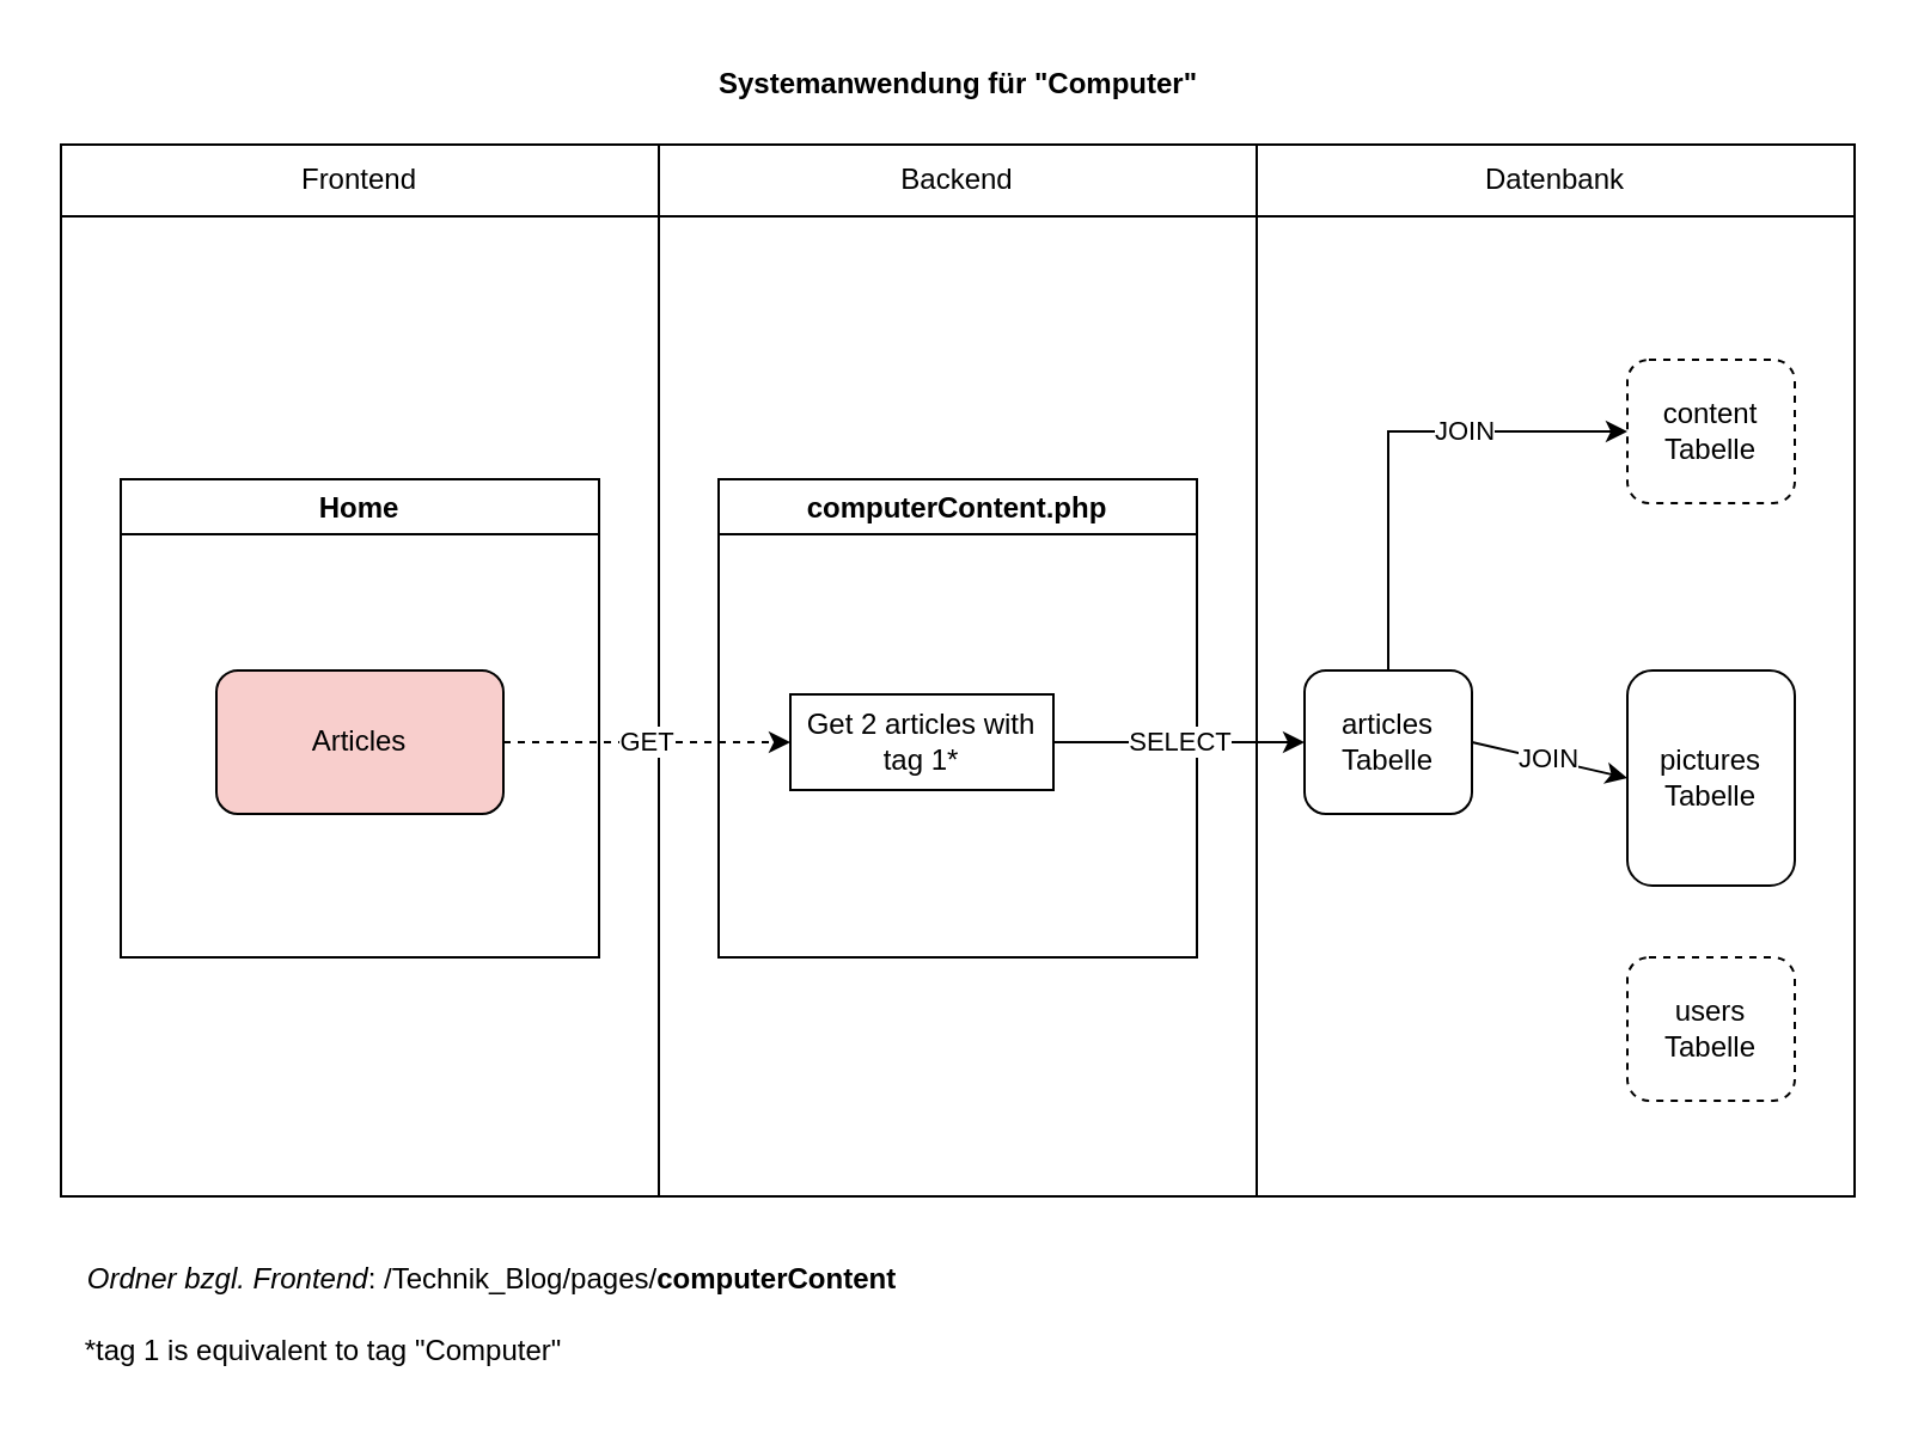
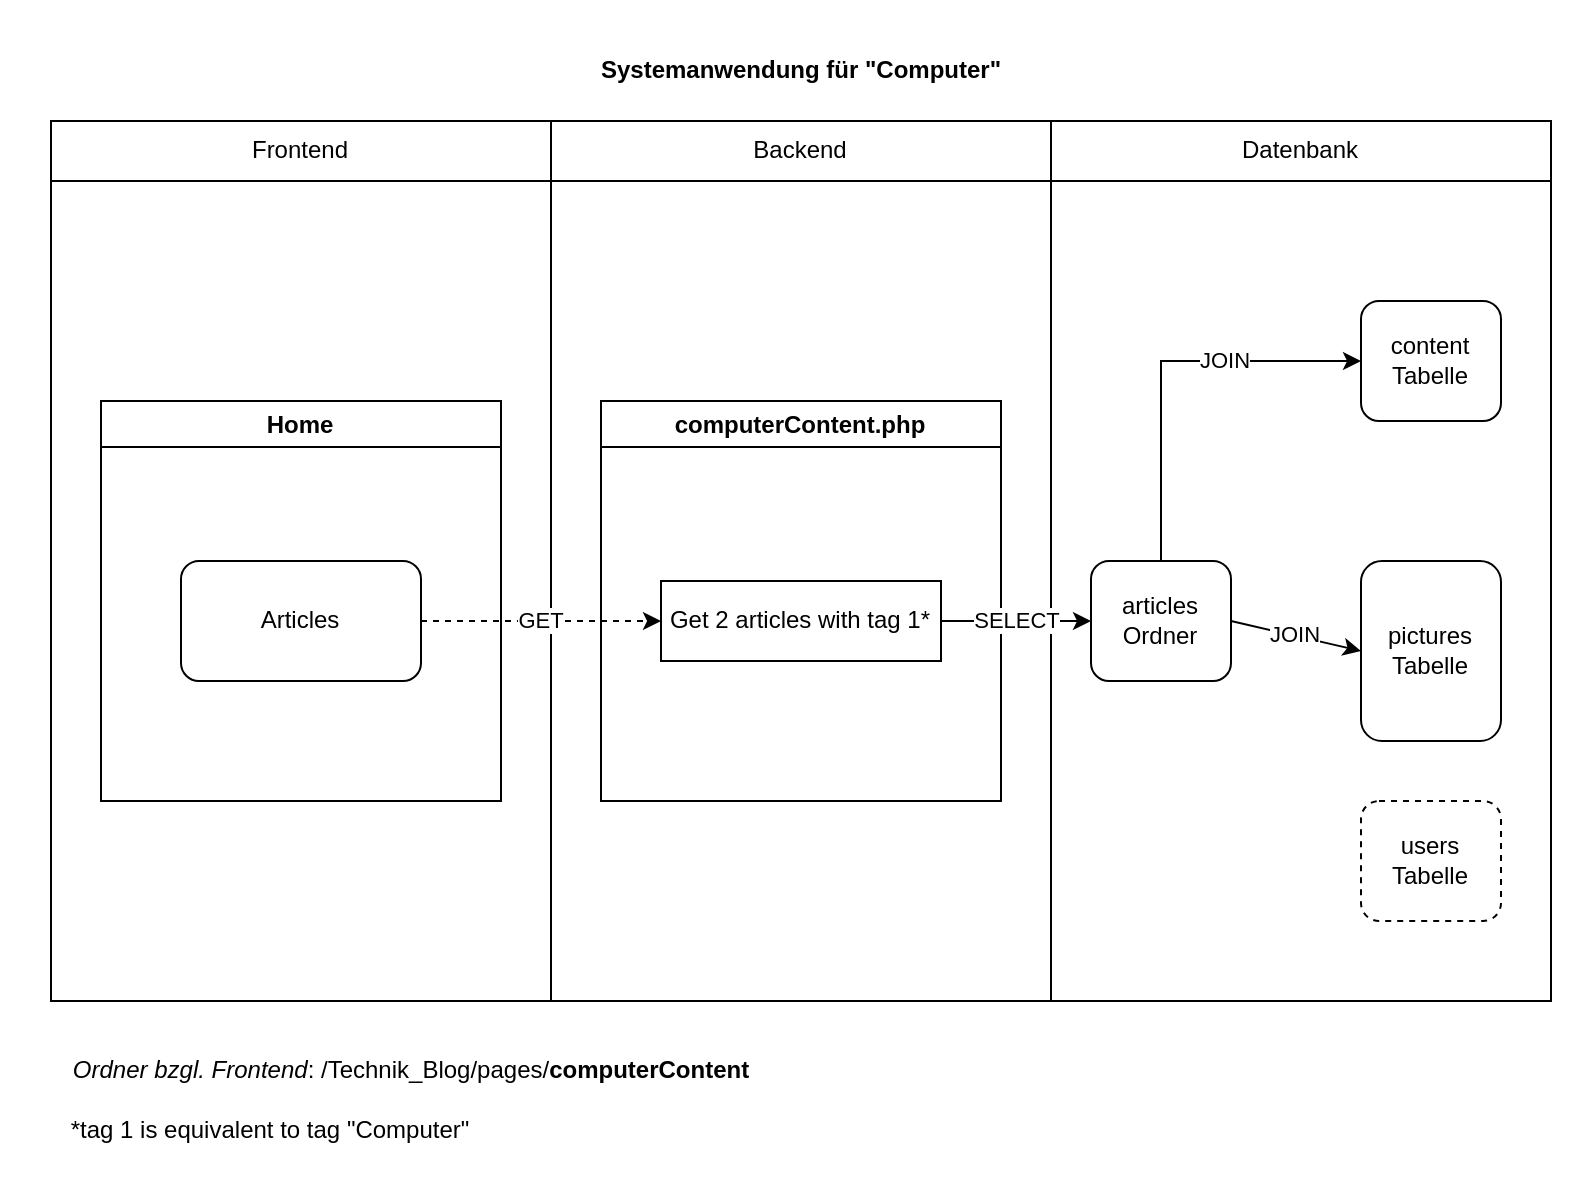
  <mxCell id="0" />
  <mxCell id="1" parent="0" />
  <mxCell id="2" value="Systemanwendung für &quot;Computer&quot;" style="text;html=1;strokeColor=none;fillColor=none;align=center;verticalAlign=middle;whiteSpace=wrap;rounded=0;fontStyle=1" parent="1" vertex="1"><mxGeometry x="295.75" y="20" width="208.5" height="30" as="geometry" /></mxCell>
  <mxCell id="3" value="" style="rounded=0;whiteSpace=wrap;html=1;labelPosition=center;verticalLabelPosition=top;align=center;verticalAlign=bottom;spacingTop=0;" parent="1" vertex="1"><mxGeometry x="25" y="60" width="250" height="440" as="geometry" /></mxCell>
  <mxCell id="4" value="" style="rounded=0;whiteSpace=wrap;html=1;" parent="1" vertex="1"><mxGeometry x="275" y="60" width="250" height="440" as="geometry" /></mxCell>
  <mxCell id="5" value="" style="rounded=0;whiteSpace=wrap;html=1;" parent="1" vertex="1"><mxGeometry x="525" y="60" width="250" height="440" as="geometry" /></mxCell>
  <mxCell id="6" value="Frontend" style="text;html=1;strokeColor=none;fillColor=none;align=center;verticalAlign=middle;whiteSpace=wrap;rounded=0;" parent="1" vertex="1"><mxGeometry x="120" y="60" width="60" height="30" as="geometry" /></mxCell>
  <mxCell id="7" value="Datenbank" style="text;html=1;strokeColor=none;fillColor=none;align=center;verticalAlign=middle;whiteSpace=wrap;rounded=0;" parent="1" vertex="1"><mxGeometry x="620" y="60" width="60" height="30" as="geometry" /></mxCell>
  <mxCell id="8" value="Backend" style="text;html=1;strokeColor=none;fillColor=none;align=center;verticalAlign=middle;whiteSpace=wrap;rounded=0;" parent="1" vertex="1"><mxGeometry x="370" y="60" width="60" height="30" as="geometry" /></mxCell>
  <mxCell id="9" value="" style="endArrow=none;html=1;rounded=0;" parent="1" edge="1"><mxGeometry width="50" height="50" relative="1" as="geometry"><mxPoint x="25" y="90" as="sourcePoint" /><mxPoint x="775" y="90" as="targetPoint" /></mxGeometry></mxCell>
  <mxCell id="10" value="Home" style="swimlane;" parent="1" vertex="1"><mxGeometry x="50" y="200" width="200" height="200" as="geometry" /></mxCell>
- <mxCell id="11" value="Articles" style="rounded=1;whiteSpace=wrap;html=1;fillColor=#f8cecc;" parent="10" vertex="1"><mxGeometry x="40" y="80" width="120" height="60" as="geometry" /></mxCell>
+ <mxCell id="11" value="Articles" style="rounded=1;whiteSpace=wrap;html=1;" parent="10" vertex="1"><mxGeometry x="40" y="80" width="120" height="60" as="geometry" /></mxCell>
  <mxCell id="12" value="computerContent.php" style="swimlane;" parent="1" vertex="1"><mxGeometry x="300" y="200" width="200" height="200" as="geometry" /></mxCell>
- <mxCell id="13" value="Get 2 articles with tag 1*" style="rounded=0;whiteSpace=wrap;html=1;" parent="12" vertex="1"><mxGeometry x="30" y="90" width="110" height="40" as="geometry" /></mxCell>
- <mxCell id="14" value="articles Tabelle" style="rounded=1;whiteSpace=wrap;html=1;" parent="1" vertex="1"><mxGeometry x="545" y="280" width="70" height="60" as="geometry" /></mxCell>
+ <mxCell id="13" value="Get 2 articles with tag 1*" style="rounded=0;whiteSpace=wrap;html=1;" parent="12" vertex="1"><mxGeometry x="30" y="90" width="140" height="40" as="geometry" /></mxCell>
+ <mxCell id="14" value="articles Ordner" style="rounded=1;whiteSpace=wrap;html=1;" parent="1" vertex="1"><mxGeometry x="545" y="280" width="70" height="60" as="geometry" /></mxCell>
  <mxCell id="15" value="&lt;i&gt;Ordner bzgl. Frontend&lt;/i&gt;: /Technik_Blog/pages/&lt;b&gt;computerContent&lt;/b&gt;" style="text;html=1;align=center;verticalAlign=middle;resizable=0;points=[];autosize=1;strokeColor=none;fillColor=none;" parent="1" vertex="1"><mxGeometry x="25" y="520" width="360" height="30" as="geometry" /></mxCell>
  <mxCell id="16" value="*tag 1 is equivalent to tag &quot;Computer&quot;" style="text;html=1;strokeColor=none;fillColor=none;align=center;verticalAlign=middle;whiteSpace=wrap;rounded=0;" parent="1" vertex="1"><mxGeometry x="20" y="550" width="230" height="30" as="geometry" /></mxCell>
  <mxCell id="17" value="GET" style="endArrow=classic;html=1;rounded=0;exitX=1;exitY=0.5;exitDx=0;exitDy=0;entryX=0;entryY=0.5;entryDx=0;entryDy=0;dashed=1;" parent="1" source="11" target="13" edge="1"><mxGeometry width="50" height="50" relative="1" as="geometry"><mxPoint x="325" y="290" as="sourcePoint" /><mxPoint x="375" y="240" as="targetPoint" /></mxGeometry></mxCell>
  <mxCell id="18" value="SELECT" style="endArrow=classic;html=1;rounded=0;exitX=1;exitY=0.5;exitDx=0;exitDy=0;" parent="1" source="13" target="14" edge="1"><mxGeometry width="50" height="50" relative="1" as="geometry"><mxPoint x="325" y="290" as="sourcePoint" /><mxPoint x="375" y="240" as="targetPoint" /></mxGeometry></mxCell>
- <mxCell id="19" value="content Tabelle" style="rounded=1;whiteSpace=wrap;html=1;dashed=1;" vertex="1" parent="1"><mxGeometry x="680" y="150" width="70" height="60" as="geometry" /></mxCell>
+ <mxCell id="19" value="content Tabelle" style="rounded=1;whiteSpace=wrap;html=1;" vertex="1" parent="1"><mxGeometry x="680" y="150" width="70" height="60" as="geometry" /></mxCell>
  <mxCell id="20" value="pictures Tabelle" style="rounded=1;whiteSpace=wrap;html=1;" vertex="1" parent="1"><mxGeometry x="680" y="280" width="70" height="90" as="geometry" /></mxCell>
  <mxCell id="21" value="users Tabelle" style="rounded=1;whiteSpace=wrap;html=1;dashed=1;" vertex="1" parent="1"><mxGeometry x="680" y="400" width="70" height="60" as="geometry" /></mxCell>
  <mxCell id="22" value="JOIN" style="endArrow=classic;html=1;rounded=0;exitX=1;exitY=0.5;exitDx=0;exitDy=0;entryX=0;entryY=0.5;entryDx=0;entryDy=0;" edge="1" parent="1" source="14" target="20"><mxGeometry width="50" height="50" relative="1" as="geometry"><mxPoint x="345" y="300" as="sourcePoint" /><mxPoint x="395" y="250" as="targetPoint" /></mxGeometry></mxCell>
  <mxCell id="23" value="" style="endArrow=classic;html=1;rounded=0;exitX=0.5;exitY=0;exitDx=0;exitDy=0;entryX=0;entryY=0.5;entryDx=0;entryDy=0;" edge="1" parent="1" source="14" target="19"><mxGeometry width="50" height="50" relative="1" as="geometry"><mxPoint x="590" y="350" as="sourcePoint" /><mxPoint x="690" y="440" as="targetPoint" /><Array as="points"><mxPoint x="580" y="180" /></Array></mxGeometry></mxCell>
  <mxCell id="24" value="JOIN" style="edgeLabel;html=1;align=center;verticalAlign=middle;resizable=0;points=[];" vertex="1" connectable="0" parent="23"><mxGeometry x="0.296" y="1" relative="1" as="geometry"><mxPoint x="1" as="offset" /></mxGeometry></mxCell>
